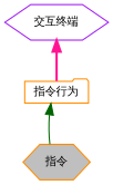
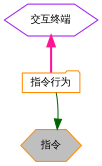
  digraph {
    fontname="Noto Sans"
    rankdir=TB
    node [color=darkorange fillcolor=white fontname="Noto Sans" fontsize=10 shape=hexagon style=filled]
    edge [dir=back fontname="Noto Sans" fontsize=10 labelfontname=Helvetica labelfontsize=10 shape=plaintext]
    n1 [color=purple height=0.2 label="交互终端" width=0.4]
    n2 [height=0.2 label="指令行为" shape=folder width=0.4]
    n3 [fillcolor=grey75 fontcolor=black height=0.2 label="指令" width=0.4]
    n1 -> n2 [color=deeppink style=bold]
-   n2 -> n3 [color=darkgreen style=solid]
+   n3 -> n2 [color=darkgreen style=solid]
  }
